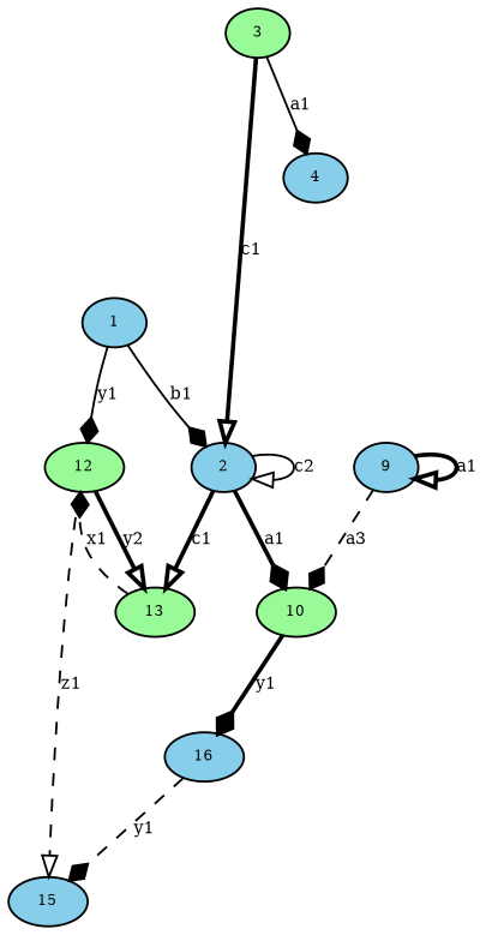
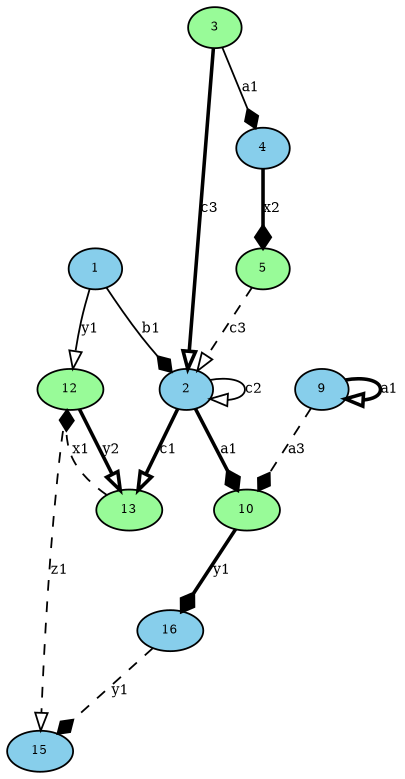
  digraph {
    node [fillcolor=skyblue fontsize=7 style=filled]
    edge [arrowhead=onormal fontsize=8 style=bold]
    n1 [height=.01 label=1 width=.01]
    n2 [fillcolor=palegreen height=.01 label=12 width=.01]
    n3 [height=.01 label=2 width=.01]
    n4 [fillcolor=palegreen height=.01 label=13 width=.01]
    n5 [height=.01 label=15 width=.01]
    n6 [fillcolor=palegreen height=.01 label=10 width=.01]
    n7 [height=.01 label=16 width=.01]
    n8 [height=.01 label=9 width=.01]
    n9 [fillcolor=palegreen height=.01 label=3 width=.01]
    n10 [height=.01 label=4 width=.01]
-   n1 -> n2 [arrowhead=diamond label=y1 style=solid]
+   n11 [fillcolor=palegreen height=.01 label=5 width=.01]
+   n1 -> n2 [label=y1 style=solid]
    n1 -> n3 [arrowhead=diamond label=b1 style=solid]
    n2 -> n4 [label=y2]
    n2 -> n5 [label=z1 style=dashed]
    n3 -> n3 [label=c2 style=solid]
    n3 -> n4 [label=c1]
    n3 -> n6 [arrowhead=diamond label=a1]
    n4 -> n2 [arrowhead=diamond label=x1 style=dashed]
    n6 -> n7 [arrowhead=diamond label=y1]
    n7 -> n5 [arrowhead=diamond label=y1 style=dashed]
    n8 -> n6 [arrowhead=diamond label=a3 style=dashed]
    n8 -> n8 [label=a1]
-   n9 -> n3 [label=c1]
+   n9 -> n3 [label=c3]
    n9 -> n10 [arrowhead=diamond label=a1 style=solid]
+   n10 -> n11 [arrowhead=diamond label=x2]
+   n11 -> n3 [label=c3 style=dashed]
  }
